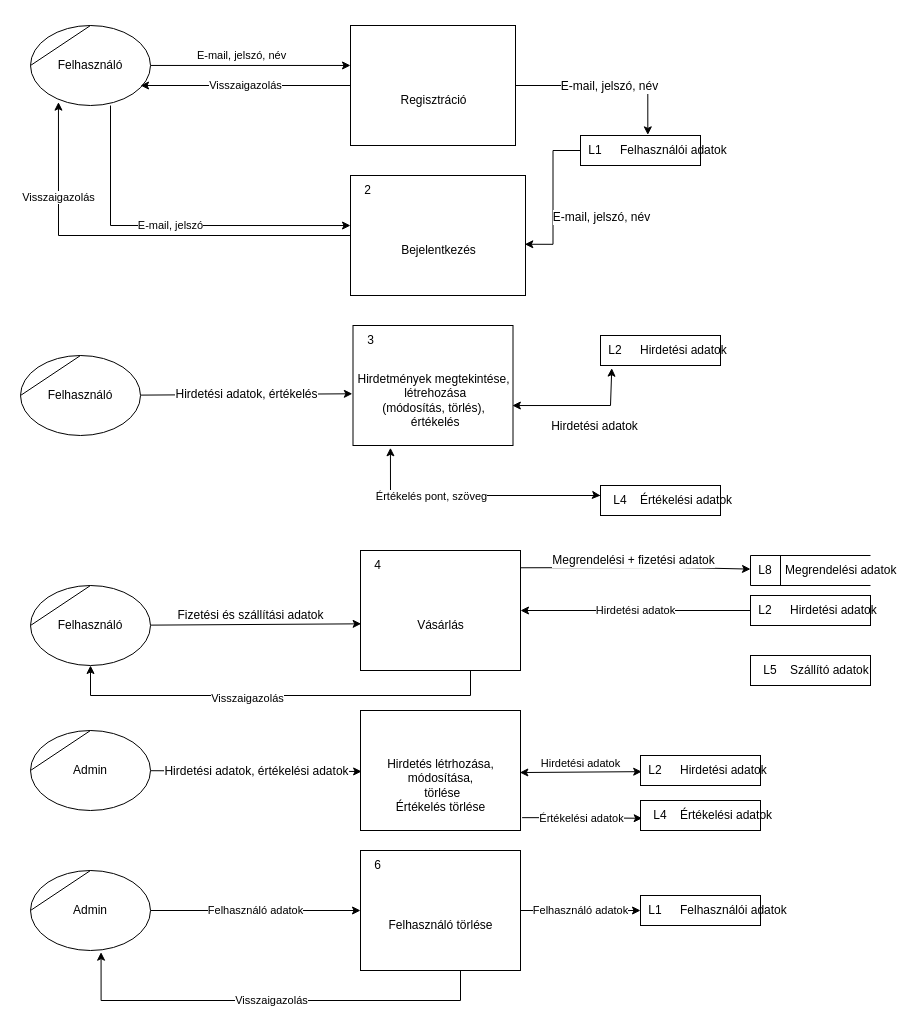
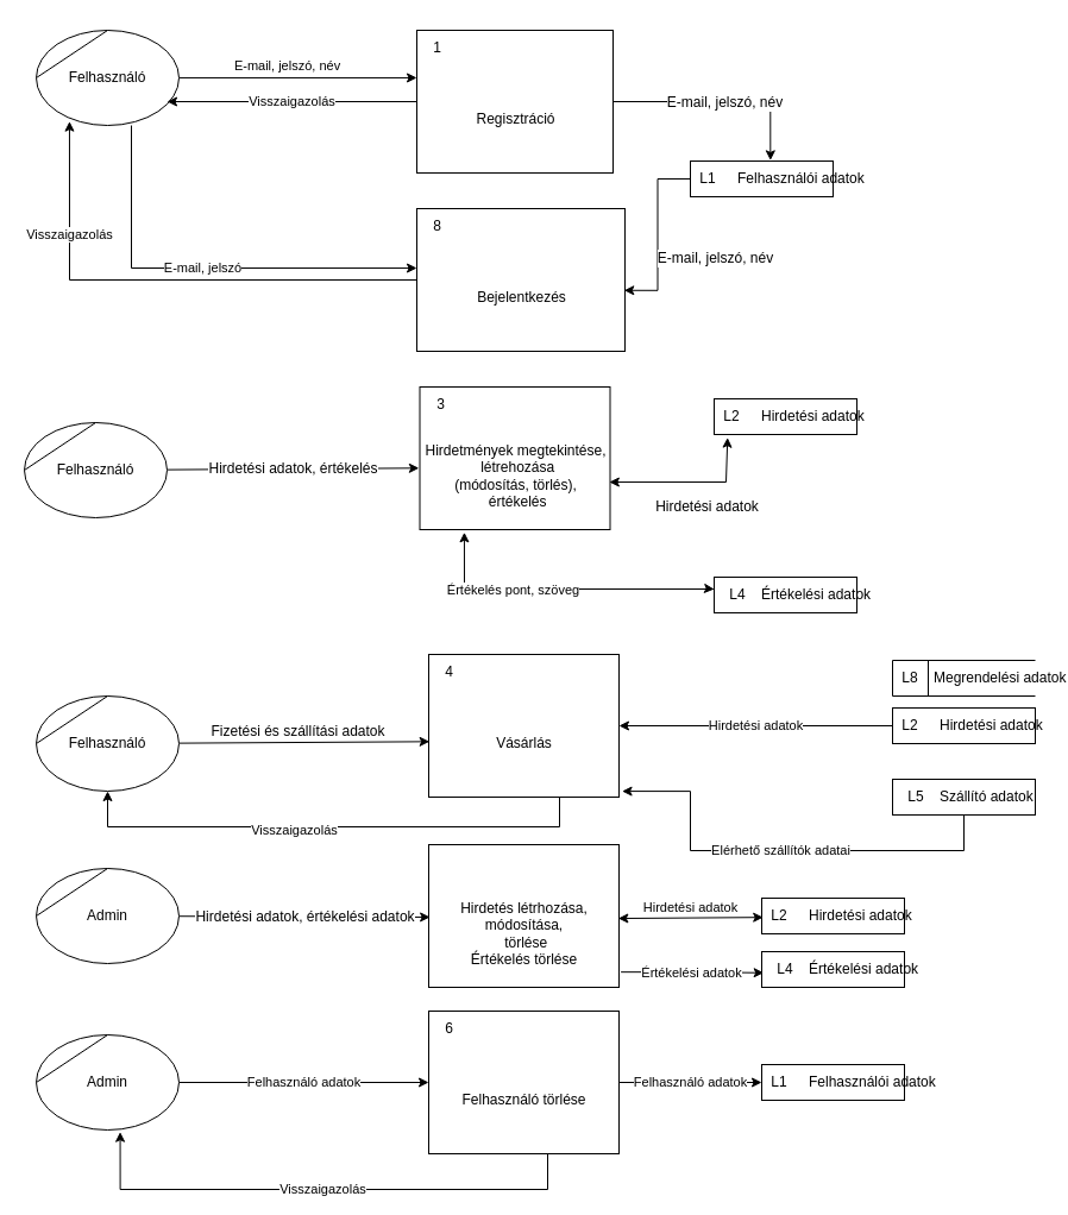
  <mxCell id="0" />
  <mxCell id="1" parent="0" />
  <mxCell id="2" value="E-mail, jelszó, név" style="edgeStyle=orthogonalEdgeStyle;rounded=0;orthogonalLoop=1;jettySize=auto;html=1;entryX=0;entryY=0.333;entryDx=0;entryDy=0;entryPerimeter=0;" parent="1" source="4" target="8" edge="1"><mxGeometry x="-0.093" y="10" relative="1" as="geometry"><mxPoint as="offset" /></mxGeometry></mxCell>
  <mxCell id="3" value="E-mail, jelszó" style="edgeStyle=orthogonalEdgeStyle;rounded=0;orthogonalLoop=1;jettySize=auto;html=1;entryX=0;entryY=0.417;entryDx=0;entryDy=0;entryPerimeter=0;" parent="1" source="4" target="13" edge="1"><mxGeometry relative="1" as="geometry"><mxPoint x="100" y="205" as="targetPoint" /><Array as="points"><mxPoint x="110" y="225" /></Array></mxGeometry></mxCell>
  <mxCell id="4" value="Felhasználó" style="shape=stencil(tZRtjoMgEIZPw98GJR6gYXfvQe10nZQCAbYft99RNKlW7GajiTGZeeXhnZGBCRka5YCVvGHig5VlwTm9Kb5NYhUc1DElr8qjOmhISojenuGGx9gz0DTgMbaq+GR8T9+0j5C1NYYgaE0YKU86wRQaWsvvCdZv/xhFjvgXiOB7kynLyq+/Y3fVNuBiI79j7OB+db/rgceOi61+3Grg4v9YISmTO9xCHlR9/vb2xxxnzYDW6AK8OfLTeZzO66ynzM5CnqyHBUsn1DqN9UITnWoH/kUY5Iu9PtVUzRY1jx4IGk22K9UioSs+44+uvFxl3bKX1nTZdE12iV8=);whiteSpace=wrap;html=1;strokeColor=default;fontFamily=Helvetica;fontSize=12;fontColor=default;fillColor=default;" parent="1" vertex="1"><mxGeometry x="30" y="25" width="120" height="80" as="geometry" /></mxCell>
  <mxCell id="5" value="Visszaigazolás" style="edgeStyle=orthogonalEdgeStyle;rounded=0;orthogonalLoop=1;jettySize=auto;html=1;entryX=0.917;entryY=0.75;entryDx=0;entryDy=0;entryPerimeter=0;" parent="1" source="8" target="4" edge="1"><mxGeometry relative="1" as="geometry" /></mxCell>
  <mxCell id="6" style="edgeStyle=orthogonalEdgeStyle;rounded=0;orthogonalLoop=1;jettySize=auto;html=1;entryX=0.561;entryY=-0.021;entryDx=0;entryDy=0;entryPerimeter=0;" parent="1" source="8" target="16" edge="1"><mxGeometry relative="1" as="geometry" /></mxCell>
  <mxCell id="7" value="E-mail, jelszó, név" style="edgeLabel;html=1;align=center;verticalAlign=middle;resizable=0;points=[];fontSize=12;fontFamily=Helvetica;fontColor=default;" parent="6" vertex="1" connectable="0"><mxGeometry x="0.026" relative="1" as="geometry"><mxPoint as="offset" /></mxGeometry></mxCell>
  <mxCell id="8" value="Regisztráció" style="html=1;dashed=0;whitespace=wrap;shape=mxgraph.dfd.process2;align=center;container=1;collapsible=0;spacingTop=30;" parent="1" vertex="1"><mxGeometry x="350" y="25" width="165" height="120" as="geometry" /></mxCell>
+ <mxCell id="9" value="1" style="text;html=1;strokeColor=none;fillColor=none;align=center;verticalAlign=middle;whiteSpace=wrap;rounded=0;movable=0;resizable=0;rotatable=0;cloneable=0;deletable=0;connectable=0;allowArrows=0;pointerEvents=1;" parent="8" vertex="1"><mxGeometry width="35" height="30" as="geometry" /></mxCell>
  <mxCell id="10" value="" style="text;html=1;strokeColor=none;fillColor=none;align=left;verticalAlign=middle;whiteSpace=wrap;rounded=0;movable=0;resizable=0;connectable=0;allowArrows=0;rotatable=0;cloneable=0;deletable=0;spacingLeft=6;autosize=1;resizeWidth=0;" parent="8" vertex="1"><mxGeometry x="35" y="-5" width="50" height="40" as="geometry" /></mxCell>
  <mxCell id="11" value="Visszaigazolás" style="edgeStyle=orthogonalEdgeStyle;rounded=0;orthogonalLoop=1;jettySize=auto;html=1;entryX=0.233;entryY=0.958;entryDx=0;entryDy=0;entryPerimeter=0;" parent="1" source="13" target="4" edge="1"><mxGeometry x="0.55" relative="1" as="geometry"><mxPoint as="offset" /></mxGeometry></mxCell>
  <mxCell id="12" value="E-mail, jelszó, név" style="edgeStyle=orthogonalEdgeStyle;rounded=0;orthogonalLoop=1;jettySize=auto;html=1;fontFamily=Helvetica;fontSize=12;fontColor=default;entryX=0.996;entryY=0.573;entryDx=0;entryDy=0;entryPerimeter=0;" parent="1" source="16" target="13" edge="1"><mxGeometry x="0.238" y="48" relative="1" as="geometry"><mxPoint y="1" as="offset" /></mxGeometry></mxCell>
  <mxCell id="13" value="Bejelentkezés" style="html=1;dashed=0;whitespace=wrap;shape=mxgraph.dfd.process2;align=center;container=1;collapsible=0;spacingTop=30;" parent="1" vertex="1"><mxGeometry x="350" y="175" width="175" height="120" as="geometry" /></mxCell>
- <mxCell id="14" value="2" style="text;html=1;strokeColor=none;fillColor=none;align=center;verticalAlign=middle;whiteSpace=wrap;rounded=0;movable=0;resizable=0;rotatable=0;cloneable=0;deletable=0;connectable=0;allowArrows=0;pointerEvents=1;" parent="13" vertex="1"><mxGeometry width="35" height="30" as="geometry" /></mxCell>
+ <mxCell id="14" value="8" style="text;html=1;strokeColor=none;fillColor=none;align=center;verticalAlign=middle;whiteSpace=wrap;rounded=0;movable=0;resizable=0;rotatable=0;cloneable=0;deletable=0;connectable=0;allowArrows=0;pointerEvents=1;" parent="13" vertex="1"><mxGeometry width="35" height="30" as="geometry" /></mxCell>
  <mxCell id="15" value="" style="text;html=1;strokeColor=none;fillColor=none;align=left;verticalAlign=middle;whiteSpace=wrap;rounded=0;movable=0;resizable=0;connectable=0;allowArrows=0;rotatable=0;cloneable=0;deletable=0;spacingLeft=6;autosize=1;resizeWidth=0;" parent="13" vertex="1"><mxGeometry x="35" y="-5" width="50" height="40" as="geometry" /></mxCell>
  <mxCell id="16" value="Felhasználói adatok" style="html=1;dashed=0;whitespace=wrap;shape=mxgraph.dfd.dataStoreID2;align=left;spacingLeft=38;container=1;collapsible=0;" parent="1" vertex="1"><mxGeometry x="580" y="135" width="120" height="30" as="geometry" /></mxCell>
  <mxCell id="17" value="L1" style="text;html=1;strokeColor=none;fillColor=none;align=center;verticalAlign=middle;whiteSpace=wrap;rounded=0;movable=0;resizable=0;rotatable=0;cloneable=0;deletable=0;allowArrows=0;connectable=0;" parent="16" vertex="1"><mxGeometry width="30" height="30" as="geometry" /></mxCell>
  <mxCell id="18" value="Hirdetési adatok, értékelés" style="rounded=0;orthogonalLoop=1;jettySize=auto;html=1;entryX=-0.004;entryY=0.569;entryDx=0;entryDy=0;entryPerimeter=0;fontFamily=Helvetica;fontSize=12;fontColor=default;" parent="1" source="19" target="22" edge="1"><mxGeometry relative="1" as="geometry" /></mxCell>
  <mxCell id="19" value="Felhasználó" style="shape=stencil(tZRtjoMgEIZPw98GJR6gYXfvQe10nZQCAbYft99RNKlW7GajiTGZeeXhnZGBCRka5YCVvGHig5VlwTm9Kb5NYhUc1DElr8qjOmhISojenuGGx9gz0DTgMbaq+GR8T9+0j5C1NYYgaE0YKU86wRQaWsvvCdZv/xhFjvgXiOB7kynLyq+/Y3fVNuBiI79j7OB+db/rgceOi61+3Grg4v9YISmTO9xCHlR9/vb2xxxnzYDW6AK8OfLTeZzO66ynzM5CnqyHBUsn1DqN9UITnWoH/kUY5Iu9PtVUzRY1jx4IGk22K9UioSs+44+uvFxl3bKX1nTZdE12iV8=);whiteSpace=wrap;html=1;strokeColor=default;fontFamily=Helvetica;fontSize=12;fontColor=default;fillColor=default;" parent="1" vertex="1"><mxGeometry x="20" y="355" width="120" height="80" as="geometry" /></mxCell>
  <mxCell id="20" style="endArrow=classic;startArrow=classic;html=1;rounded=0;verticalAlign=bottom;exitX=0.234;exitY=1.019;exitDx=0;exitDy=0;exitPerimeter=0;" edge="1" parent="1" source="22" target="55"><mxGeometry relative="1" as="geometry"><mxPoint x="430" y="495" as="targetPoint" /><Array as="points"><mxPoint x="390" y="495" /><mxPoint x="599" y="495" /></Array></mxGeometry></mxCell>
  <mxCell id="21" value="Értékelés pont, szöveg" style="edgeLabel;html=1;align=center;verticalAlign=middle;resizable=0;points=[];" vertex="1" connectable="0" parent="20"><mxGeometry x="-0.307" relative="1" as="geometry"><mxPoint x="-1" as="offset" /></mxGeometry></mxCell>
  <mxCell id="22" value="Hirdetmények megtekintése,&lt;br&gt;&amp;nbsp;létrehozása&lt;br&gt;(módosítás, törlés),&lt;br&gt;&amp;nbsp;értékelés" style="html=1;dashed=0;whitespace=wrap;shape=mxgraph.dfd.process;align=center;container=1;collapsible=0;spacingTop=30;strokeColor=default;fontFamily=Helvetica;fontSize=12;fontColor=default;fillColor=default;" parent="1" vertex="1"><mxGeometry x="352.5" y="325" width="160" height="120" as="geometry" /></mxCell>
  <mxCell id="23" value="3" style="text;html=1;strokeColor=none;fillColor=none;align=center;verticalAlign=middle;whiteSpace=wrap;rounded=0;movable=0;resizable=0;rotatable=0;cloneable=0;deletable=0;connectable=0;allowArrows=0;pointerEvents=1;fontSize=12;fontFamily=Helvetica;fontColor=default;" parent="22" vertex="1"><mxGeometry width="35" height="30" as="geometry" /></mxCell>
  <mxCell id="24" value="" style="text;html=1;strokeColor=none;fillColor=none;align=left;verticalAlign=middle;whiteSpace=wrap;rounded=0;movable=0;resizable=0;connectable=0;allowArrows=0;rotatable=0;cloneable=0;deletable=0;spacingLeft=6;autosize=1;resizeWidth=0;fontSize=12;fontFamily=Helvetica;fontColor=default;" parent="22" vertex="1"><mxGeometry x="35" y="-5" width="50" height="40" as="geometry" /></mxCell>
  <mxCell id="25" value="Hirdetési adatok" style="html=1;dashed=0;whitespace=wrap;shape=mxgraph.dfd.dataStoreID2;align=left;spacingLeft=38;container=1;collapsible=0;" parent="1" vertex="1"><mxGeometry x="600" y="335" width="120" height="30" as="geometry" /></mxCell>
  <mxCell id="26" value="L2" style="text;html=1;strokeColor=none;fillColor=none;align=center;verticalAlign=middle;whiteSpace=wrap;rounded=0;movable=0;resizable=0;rotatable=0;cloneable=0;deletable=0;allowArrows=0;connectable=0;fontSize=12;fontFamily=Helvetica;fontColor=default;" parent="25" vertex="1"><mxGeometry width="30" height="30" as="geometry" /></mxCell>
  <mxCell id="27" value="Hirdetési adatok" style="endArrow=classic;startArrow=classic;html=1;rounded=0;verticalAlign=bottom;fontFamily=Helvetica;fontSize=12;fontColor=default;elbow=vertical;entryX=0.094;entryY=1.089;entryDx=0;entryDy=0;entryPerimeter=0;exitX=0.996;exitY=0.667;exitDx=0;exitDy=0;exitPerimeter=0;" parent="1" source="22" target="25" edge="1"><mxGeometry x="0.205" y="-30" width="50" height="50" relative="1" as="geometry"><mxPoint x="512.5" y="405" as="sourcePoint" /><mxPoint x="632.5" y="405" as="targetPoint" /><Array as="points"><mxPoint x="610" y="405" /></Array><mxPoint as="offset" /></mxGeometry></mxCell>
- <mxCell id="28" value="Megrendelési + fizetési adatok" style="edgeStyle=none;rounded=0;orthogonalLoop=1;jettySize=auto;html=1;fontFamily=Helvetica;fontSize=12;fontColor=default;elbow=vertical;exitX=0.996;exitY=0.144;exitDx=0;exitDy=0;exitPerimeter=0;" parent="1" source="31" target="36" edge="1"><mxGeometry x="-0.011" y="7" relative="1" as="geometry"><Array as="points"><mxPoint x="680" y="567" /></Array><mxPoint as="offset" /></mxGeometry></mxCell>
  <mxCell id="29" style="edgeStyle=orthogonalEdgeStyle;rounded=0;orthogonalLoop=1;jettySize=auto;html=1;entryX=0.5;entryY=1;entryDx=0;entryDy=0;" edge="1" parent="1" source="31" target="35"><mxGeometry relative="1" as="geometry"><mxPoint x="440" y="695" as="targetPoint" /><Array as="points"><mxPoint x="470" y="695" /><mxPoint x="90" y="695" /></Array></mxGeometry></mxCell>
  <mxCell id="30" value="Visszaigazolás" style="edgeLabel;html=1;align=center;verticalAlign=middle;resizable=0;points=[];" vertex="1" connectable="0" parent="29"><mxGeometry x="0.147" y="2" relative="1" as="geometry"><mxPoint as="offset" /></mxGeometry></mxCell>
  <mxCell id="31" value="Vásárlás" style="html=1;dashed=0;whitespace=wrap;shape=mxgraph.dfd.process;align=center;container=1;collapsible=0;spacingTop=30;strokeColor=default;fontFamily=Helvetica;fontSize=12;fontColor=default;fillColor=default;" parent="1" vertex="1"><mxGeometry x="360" y="550" width="160" height="120" as="geometry" /></mxCell>
  <mxCell id="32" value="4" style="text;html=1;strokeColor=none;fillColor=none;align=center;verticalAlign=middle;whiteSpace=wrap;rounded=0;movable=0;resizable=0;rotatable=0;cloneable=0;deletable=0;connectable=0;allowArrows=0;pointerEvents=1;fontSize=12;fontFamily=Helvetica;fontColor=default;" parent="31" vertex="1"><mxGeometry width="35" height="30" as="geometry" /></mxCell>
  <mxCell id="33" value="" style="text;html=1;strokeColor=none;fillColor=none;align=left;verticalAlign=middle;whiteSpace=wrap;rounded=0;movable=0;resizable=0;connectable=0;allowArrows=0;rotatable=0;cloneable=0;deletable=0;spacingLeft=6;autosize=1;resizeWidth=0;fontSize=12;fontFamily=Helvetica;fontColor=default;" parent="31" vertex="1"><mxGeometry x="35" y="-5" width="50" height="40" as="geometry" /></mxCell>
  <mxCell id="34" value="Fizetési és szállítási adatok" style="edgeStyle=none;rounded=0;orthogonalLoop=1;jettySize=auto;html=1;entryX=0.004;entryY=0.611;entryDx=0;entryDy=0;entryPerimeter=0;fontFamily=Helvetica;fontSize=12;fontColor=default;elbow=vertical;" parent="1" source="35" target="31" edge="1"><mxGeometry x="-0.05" y="9" relative="1" as="geometry"><mxPoint as="offset" /></mxGeometry></mxCell>
  <mxCell id="35" value="Felhasználó" style="shape=stencil(tZRtjoMgEIZPw98GJR6gYXfvQe10nZQCAbYft99RNKlW7GajiTGZeeXhnZGBCRka5YCVvGHig5VlwTm9Kb5NYhUc1DElr8qjOmhISojenuGGx9gz0DTgMbaq+GR8T9+0j5C1NYYgaE0YKU86wRQaWsvvCdZv/xhFjvgXiOB7kynLyq+/Y3fVNuBiI79j7OB+db/rgceOi61+3Grg4v9YISmTO9xCHlR9/vb2xxxnzYDW6AK8OfLTeZzO66ynzM5CnqyHBUsn1DqN9UITnWoH/kUY5Iu9PtVUzRY1jx4IGk22K9UioSs+44+uvFxl3bKX1nTZdE12iV8=);whiteSpace=wrap;html=1;strokeColor=default;fontFamily=Helvetica;fontSize=12;fontColor=default;fillColor=default;" parent="1" vertex="1"><mxGeometry x="30" y="585" width="120" height="80" as="geometry" /></mxCell>
  <mxCell id="36" value="Megrendelési adatok" style="html=1;dashed=0;whitespace=wrap;shape=mxgraph.dfd.dataStoreID;align=left;spacingLeft=33;container=1;collapsible=0;autosize=0;strokeColor=default;fontFamily=Helvetica;fontSize=12;fontColor=default;fillColor=default;" parent="1" vertex="1"><mxGeometry x="750" y="555" width="120" height="30" as="geometry" /></mxCell>
  <mxCell id="37" value="L8" style="text;html=1;strokeColor=none;fillColor=none;align=center;verticalAlign=middle;whiteSpace=wrap;rounded=0;movable=0;resizable=0;rotatable=0;cloneable=0;deletable=0;allowArrows=0;connectable=0;fontSize=12;fontFamily=Helvetica;fontColor=default;" parent="36" vertex="1"><mxGeometry width="30" height="30" as="geometry" /></mxCell>
  <mxCell id="38" value="Hirdetési adatok, értékelési adatok" style="edgeStyle=none;rounded=0;orthogonalLoop=1;jettySize=auto;html=1;entryX=0.007;entryY=0.508;entryDx=0;entryDy=0;entryPerimeter=0;fontFamily=Helvetica;fontSize=12;fontColor=default;elbow=vertical;" parent="1" source="39" target="41" edge="1"><mxGeometry relative="1" as="geometry" /></mxCell>
  <mxCell id="39" value="Admin" style="shape=stencil(tZRtjoMgEIZPw98GJR6gYXfvQe10nZQCAbYft99RNKlW7GajiTGZeeXhnZGBCRka5YCVvGHig5VlwTm9Kb5NYhUc1DElr8qjOmhISojenuGGx9gz0DTgMbaq+GR8T9+0j5C1NYYgaE0YKU86wRQaWsvvCdZv/xhFjvgXiOB7kynLyq+/Y3fVNuBiI79j7OB+db/rgceOi61+3Grg4v9YISmTO9xCHlR9/vb2xxxnzYDW6AK8OfLTeZzO66ynzM5CnqyHBUsn1DqN9UITnWoH/kUY5Iu9PtVUzRY1jx4IGk22K9UioSs+44+uvFxl3bKX1nTZdE12iV8=);whiteSpace=wrap;html=1;" parent="1" vertex="1"><mxGeometry x="30" y="730" width="120" height="80" as="geometry" /></mxCell>
  <mxCell id="40" value="Értékelési adatok" style="edgeStyle=orthogonalEdgeStyle;rounded=0;orthogonalLoop=1;jettySize=auto;html=1;entryX=0.014;entryY=0.593;entryDx=0;entryDy=0;entryPerimeter=0;exitX=1.01;exitY=0.893;exitDx=0;exitDy=0;exitPerimeter=0;" edge="1" parent="1" source="41" target="63"><mxGeometry relative="1" as="geometry" /></mxCell>
  <mxCell id="41" value="Hirdetés létrhozása, &lt;br&gt;módosítása,&lt;br&gt;&amp;nbsp;törlése&lt;br&gt;Értékelés törlése&lt;br&gt;" style="html=1;dashed=0;whitespace=wrap;shape=mxgraph.dfd.process;align=center;container=1;collapsible=0;spacingTop=30;strokeColor=default;fontFamily=Helvetica;fontSize=12;fontColor=default;fillColor=default;" parent="1" vertex="1"><mxGeometry x="360" y="710" width="160" height="120" as="geometry" /></mxCell>
  <mxCell id="42" value="" style="text;html=1;strokeColor=none;fillColor=none;align=left;verticalAlign=middle;whiteSpace=wrap;rounded=0;movable=0;resizable=0;connectable=0;allowArrows=0;rotatable=0;cloneable=0;deletable=0;spacingLeft=6;autosize=1;resizeWidth=0;fontSize=12;fontFamily=Helvetica;fontColor=default;" parent="41" vertex="1"><mxGeometry x="35" y="-5" width="50" height="40" as="geometry" /></mxCell>
  <mxCell id="43" value="Hirdetési adatok" style="html=1;dashed=0;whitespace=wrap;shape=mxgraph.dfd.dataStoreID2;align=left;spacingLeft=38;container=1;collapsible=0;" vertex="1" parent="1"><mxGeometry x="640" y="755" width="120" height="30" as="geometry" /></mxCell>
  <mxCell id="44" value="L2" style="text;html=1;strokeColor=none;fillColor=none;align=center;verticalAlign=middle;whiteSpace=wrap;rounded=0;movable=0;resizable=0;rotatable=0;cloneable=0;deletable=0;allowArrows=0;connectable=0;fontSize=12;fontFamily=Helvetica;fontColor=default;" vertex="1" parent="43"><mxGeometry width="30" height="30" as="geometry" /></mxCell>
  <mxCell id="45" value="Hirdetési adatok" style="endArrow=classic;startArrow=classic;html=1;rounded=0;verticalAlign=bottom;entryX=0.01;entryY=0.538;entryDx=0;entryDy=0;entryPerimeter=0;exitX=0.996;exitY=0.517;exitDx=0;exitDy=0;exitPerimeter=0;" edge="1" parent="1" source="41" target="43"><mxGeometry width="50" height="50" relative="1" as="geometry"><mxPoint x="520" y="769.29" as="sourcePoint" /><mxPoint x="640" y="769.29" as="targetPoint" /></mxGeometry></mxCell>
  <mxCell id="46" value="Felhasználó adatok" style="edgeStyle=orthogonalEdgeStyle;rounded=0;orthogonalLoop=1;jettySize=auto;html=1;" edge="1" parent="1" source="47" target="50"><mxGeometry relative="1" as="geometry" /></mxCell>
  <mxCell id="47" value="Admin" style="shape=stencil(tZRtjoMgEIZPw98GJR6gYXfvQe10nZQCAbYft99RNKlW7GajiTGZeeXhnZGBCRka5YCVvGHig5VlwTm9Kb5NYhUc1DElr8qjOmhISojenuGGx9gz0DTgMbaq+GR8T9+0j5C1NYYgaE0YKU86wRQaWsvvCdZv/xhFjvgXiOB7kynLyq+/Y3fVNuBiI79j7OB+db/rgceOi61+3Grg4v9YISmTO9xCHlR9/vb2xxxnzYDW6AK8OfLTeZzO66ynzM5CnqyHBUsn1DqN9UITnWoH/kUY5Iu9PtVUzRY1jx4IGk22K9UioSs+44+uvFxl3bKX1nTZdE12iV8=);whiteSpace=wrap;html=1;" vertex="1" parent="1"><mxGeometry x="30" y="870" width="120" height="80" as="geometry" /></mxCell>
  <mxCell id="48" value="Felhasználó adatok" style="edgeStyle=orthogonalEdgeStyle;rounded=0;orthogonalLoop=1;jettySize=auto;html=1;entryX=0;entryY=0.5;entryDx=0;entryDy=0;entryPerimeter=0;" edge="1" parent="1" source="50" target="53"><mxGeometry relative="1" as="geometry" /></mxCell>
  <mxCell id="49" value="Visszaigazolás" style="edgeStyle=orthogonalEdgeStyle;rounded=0;orthogonalLoop=1;jettySize=auto;html=1;entryX=0.588;entryY=1.021;entryDx=0;entryDy=0;entryPerimeter=0;" edge="1" parent="1" source="50" target="47"><mxGeometry relative="1" as="geometry"><mxPoint x="100" y="1050" as="targetPoint" /><Array as="points"><mxPoint x="460" y="1000" /><mxPoint x="101" y="1000" /></Array></mxGeometry></mxCell>
  <mxCell id="50" value="Felhasználó törlése" style="html=1;dashed=0;whitespace=wrap;shape=mxgraph.dfd.process2;align=center;container=1;collapsible=0;spacingTop=30;" vertex="1" parent="1"><mxGeometry x="360" y="850" width="160" height="120" as="geometry" /></mxCell>
  <mxCell id="51" value="6" style="text;html=1;strokeColor=none;fillColor=none;align=center;verticalAlign=middle;whiteSpace=wrap;rounded=0;movable=0;resizable=0;rotatable=0;cloneable=0;deletable=0;connectable=0;allowArrows=0;pointerEvents=1;" vertex="1" parent="50"><mxGeometry width="35" height="30" as="geometry" /></mxCell>
  <mxCell id="52" value="" style="text;html=1;strokeColor=none;fillColor=none;align=left;verticalAlign=middle;whiteSpace=wrap;rounded=0;movable=0;resizable=0;connectable=0;allowArrows=0;rotatable=0;cloneable=0;deletable=0;spacingLeft=6;autosize=1;resizeWidth=0;" vertex="1" parent="50"><mxGeometry x="35" y="-5" width="50" height="40" as="geometry" /></mxCell>
  <mxCell id="53" value="Felhasználói adatok" style="html=1;dashed=0;whitespace=wrap;shape=mxgraph.dfd.dataStoreID2;align=left;spacingLeft=38;container=1;collapsible=0;" vertex="1" parent="1"><mxGeometry x="640" y="895" width="120" height="30" as="geometry" /></mxCell>
  <mxCell id="54" value="L1" style="text;html=1;strokeColor=none;fillColor=none;align=center;verticalAlign=middle;whiteSpace=wrap;rounded=0;movable=0;resizable=0;rotatable=0;cloneable=0;deletable=0;allowArrows=0;connectable=0;" vertex="1" parent="53"><mxGeometry width="30" height="30" as="geometry" /></mxCell>
  <mxCell id="55" value="Értékelési adatok" style="html=1;dashed=0;whitespace=wrap;shape=mxgraph.dfd.dataStoreID2;align=left;spacingLeft=38;container=1;collapsible=0;" vertex="1" parent="1"><mxGeometry x="600" y="485" width="120" height="30" as="geometry" /></mxCell>
  <mxCell id="56" value="L4" style="text;html=1;strokeColor=none;fillColor=none;align=center;verticalAlign=middle;whiteSpace=wrap;rounded=0;connectable=0;allowArrows=0;movable=0;resizable=0;rotatable=0;cloneable=0;deletable=0;" vertex="1" parent="55"><mxGeometry x="5" width="30" height="30" as="geometry" /></mxCell>
+ <mxCell id="57" value="Elérhető szállítók adatai" style="edgeStyle=orthogonalEdgeStyle;rounded=0;orthogonalLoop=1;jettySize=auto;html=1;entryX=1.016;entryY=0.959;entryDx=0;entryDy=0;entryPerimeter=0;" edge="1" parent="1" source="58" target="31"><mxGeometry relative="1" as="geometry"><mxPoint x="530" y="665" as="targetPoint" /><Array as="points"><mxPoint x="580" y="715" /><mxPoint x="580" y="665" /></Array></mxGeometry></mxCell>
  <mxCell id="58" value="Szállító adatok" style="html=1;dashed=0;whitespace=wrap;shape=mxgraph.dfd.dataStoreID2;align=left;spacingLeft=38;container=1;collapsible=0;" vertex="1" parent="1"><mxGeometry x="750" y="655" width="120" height="30" as="geometry" /></mxCell>
  <mxCell id="59" value="L5" style="text;html=1;strokeColor=none;fillColor=none;align=center;verticalAlign=middle;whiteSpace=wrap;rounded=0;connectable=0;allowArrows=0;movable=0;resizable=0;rotatable=0;cloneable=0;deletable=0;" vertex="1" parent="58"><mxGeometry x="5" width="30" height="30" as="geometry" /></mxCell>
  <mxCell id="60" value="Hirdetési adatok" style="edgeStyle=orthogonalEdgeStyle;rounded=0;orthogonalLoop=1;jettySize=auto;html=1;" edge="1" parent="1" source="61" target="31"><mxGeometry relative="1" as="geometry" /></mxCell>
  <mxCell id="61" value="Hirdetési adatok" style="html=1;dashed=0;whitespace=wrap;shape=mxgraph.dfd.dataStoreID2;align=left;spacingLeft=38;container=1;collapsible=0;" vertex="1" parent="1"><mxGeometry x="750" y="595" width="120" height="30" as="geometry" /></mxCell>
  <mxCell id="62" value="L2" style="text;html=1;strokeColor=none;fillColor=none;align=center;verticalAlign=middle;whiteSpace=wrap;rounded=0;movable=0;resizable=0;rotatable=0;cloneable=0;deletable=0;allowArrows=0;connectable=0;fontSize=12;fontFamily=Helvetica;fontColor=default;" vertex="1" parent="61"><mxGeometry width="30" height="30" as="geometry" /></mxCell>
  <mxCell id="63" value="Értékelési adatok" style="html=1;dashed=0;whitespace=wrap;shape=mxgraph.dfd.dataStoreID2;align=left;spacingLeft=38;container=1;collapsible=0;" vertex="1" parent="1"><mxGeometry x="640" y="800" width="120" height="30" as="geometry" /></mxCell>
  <mxCell id="64" value="L4" style="text;html=1;strokeColor=none;fillColor=none;align=center;verticalAlign=middle;whiteSpace=wrap;rounded=0;connectable=0;allowArrows=0;movable=0;resizable=0;rotatable=0;cloneable=0;deletable=0;" vertex="1" parent="63"><mxGeometry x="5" width="30" height="30" as="geometry" /></mxCell>
